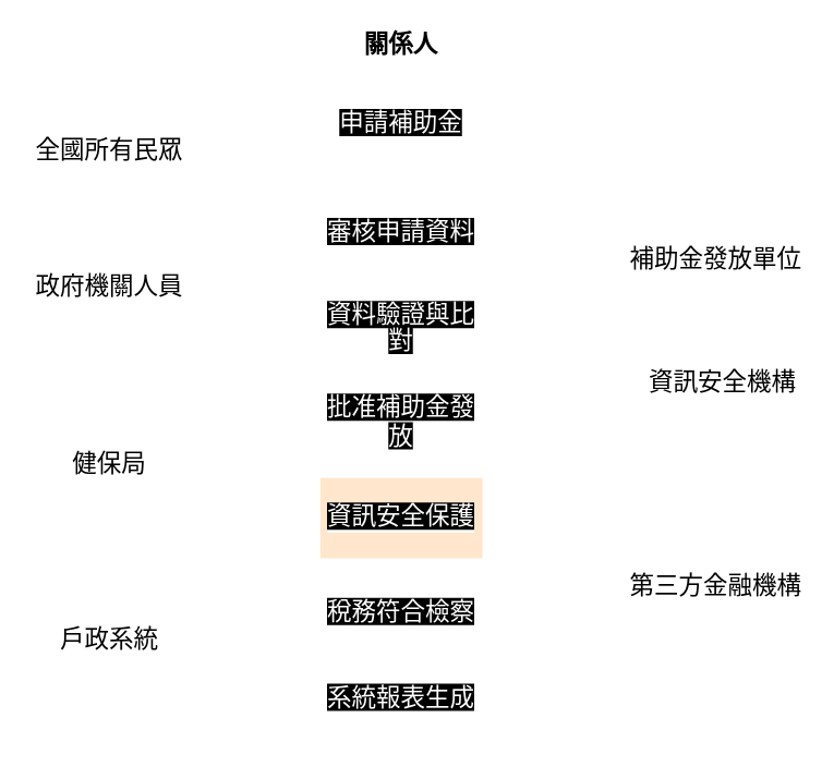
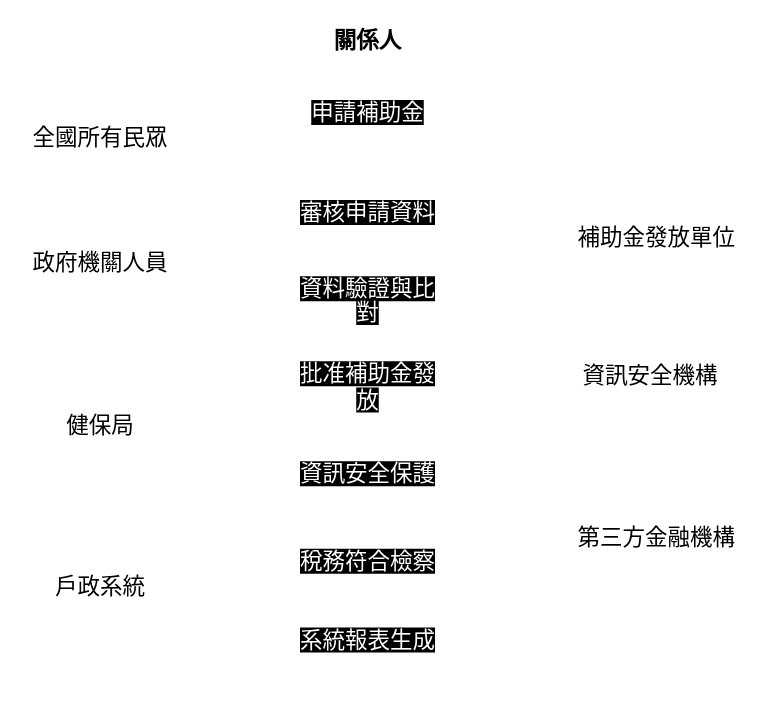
  <mxCell id="0" />
  <mxCell id="1" parent="0" />
  <mxCell id="2" value="關係人" style="swimlane;whiteSpace=wrap;html=1;fontSize=18;strokeColor=#FFFFFF;fontColor=#000000;labelBackgroundColor=#FFFFFF;" vertex="1" parent="1"><mxGeometry x="194" y="20" width="200" height="530" as="geometry" /></mxCell>
  <mxCell id="3" value="&lt;div style=&quot;line-height: 19px;&quot;&gt;&lt;font color=&quot;#ffffff&quot; style=&quot;font-size: 18px; background-color: rgb(0, 0, 0);&quot;&gt;申請補助金&lt;/font&gt;&lt;/div&gt;" style="whiteSpace=wrap;html=1;fontSize=18;strokeColor=#FFFFFF;labelBackgroundColor=#FFFFFF;fontColor=#000000;" vertex="1" parent="2"><mxGeometry x="40" y="40" width="120" height="60" as="geometry" /></mxCell>
  <mxCell id="4" value="&lt;div style=&quot;line-height: 19px;&quot;&gt;&lt;span style=&quot;background-color: rgb(0, 0, 0);&quot;&gt;&lt;font color=&quot;#ffffff&quot;&gt;審核申請資料&lt;/font&gt;&lt;/span&gt;&lt;/div&gt;" style="whiteSpace=wrap;html=1;fontSize=18;strokeColor=#FFFFFF;fontColor=#000000;labelBackgroundColor=#FFFFFF;" vertex="1" parent="2"><mxGeometry x="40" y="120" width="120" height="60" as="geometry" /></mxCell>
  <mxCell id="5" value="&lt;div style=&quot;font-family: Consolas, &amp;quot;Courier New&amp;quot;, monospace; font-size: 14px; line-height: 19px;&quot;&gt;&lt;span style=&quot;font-family: Helvetica; font-size: 18px; background-color: rgb(0, 0, 0);&quot;&gt;&lt;font color=&quot;#ffffff&quot;&gt;批准補助金發放&lt;/font&gt;&lt;/span&gt;&lt;br&gt;&lt;/div&gt;" style="whiteSpace=wrap;html=1;fontSize=18;strokeColor=#FFFFFF;fontColor=#000000;labelBackgroundColor=#FFFFFF;" vertex="1" parent="2"><mxGeometry x="40" y="260" width="120" height="60" as="geometry" /></mxCell>
- <mxCell id="6" value="&lt;div style=&quot;font-family: Consolas, &amp;quot;Courier New&amp;quot;, monospace; font-size: 14px; line-height: 19px;&quot;&gt;&lt;span style=&quot;font-family: Helvetica; font-size: 18px; background-color: rgb(0, 0, 0);&quot;&gt;&lt;font color=&quot;#ffffff&quot;&gt;資訊安全保護&lt;/font&gt;&lt;/span&gt;&lt;br&gt;&lt;/div&gt;" style="whiteSpace=wrap;html=1;fontSize=18;strokeColor=#FFFFFF;fontColor=#000000;labelBackgroundColor=#FFFFFF;fillColor=#ffe6cc;" vertex="1" parent="2"><mxGeometry x="40" y="330" width="120" height="60" as="geometry" /></mxCell>
+ <mxCell id="6" value="&lt;div style=&quot;font-family: Consolas, &amp;quot;Courier New&amp;quot;, monospace; font-size: 14px; line-height: 19px;&quot;&gt;&lt;span style=&quot;font-family: Helvetica; font-size: 18px; background-color: rgb(0, 0, 0);&quot;&gt;&lt;font color=&quot;#ffffff&quot;&gt;資訊安全保護&lt;/font&gt;&lt;/span&gt;&lt;br&gt;&lt;/div&gt;" style="whiteSpace=wrap;html=1;fontSize=18;strokeColor=#FFFFFF;fontColor=#000000;labelBackgroundColor=#FFFFFF;" vertex="1" parent="2"><mxGeometry x="40" y="330" width="120" height="60" as="geometry" /></mxCell>
  <mxCell id="7" value="&lt;div style=&quot;font-family: Consolas, &amp;quot;Courier New&amp;quot;, monospace; font-size: 14px; line-height: 19px;&quot;&gt;&lt;span style=&quot;font-family: Helvetica; font-size: 18px; background-color: rgb(0, 0, 0);&quot;&gt;&lt;font color=&quot;#ffffff&quot;&gt;稅務符合檢察&lt;/font&gt;&lt;/span&gt;&lt;br&gt;&lt;/div&gt;" style="whiteSpace=wrap;html=1;fontSize=18;strokeColor=#FFFFFF;fontColor=#000000;labelBackgroundColor=#FFFFFF;" vertex="1" parent="2"><mxGeometry x="40" y="400" width="120" height="60" as="geometry" /></mxCell>
  <mxCell id="8" value="&lt;div style=&quot;font-family: Consolas, &amp;quot;Courier New&amp;quot;, monospace; font-size: 14px; line-height: 19px;&quot;&gt;&lt;span style=&quot;font-family: Helvetica; font-size: 18px; background-color: rgb(0, 0, 0);&quot;&gt;&lt;font color=&quot;#ffffff&quot;&gt;系統報表生成&lt;/font&gt;&lt;/span&gt;&lt;br&gt;&lt;/div&gt;" style="whiteSpace=wrap;html=1;fontSize=18;strokeColor=#FFFFFF;fontColor=#000000;labelBackgroundColor=#FFFFFF;" vertex="1" parent="2"><mxGeometry x="40" y="470" width="120" height="45" as="geometry" /></mxCell>
  <mxCell id="9" value="&lt;div style=&quot;line-height: 19px;&quot;&gt;&lt;span style=&quot;background-color: rgb(0, 0, 0);&quot;&gt;&lt;font color=&quot;#ffffff&quot;&gt;資料驗證與比對&lt;/font&gt;&lt;/span&gt;&lt;/div&gt;" style="whiteSpace=wrap;html=1;fontSize=18;strokeColor=#FFFFFF;fontColor=#000000;labelBackgroundColor=#FFFFFF;" vertex="1" parent="2"><mxGeometry x="40" y="190" width="120" height="60" as="geometry" /></mxCell>
  <mxCell id="10" style="edgeStyle=none;html=1;exitX=1;exitY=0.5;exitDx=0;exitDy=0;entryX=0;entryY=0.5;entryDx=0;entryDy=0;fontSize=18;strokeColor=#FFFFFF;fontColor=#000000;labelBackgroundColor=#FFFFFF;" edge="1" parent="1" source="11" target="3"><mxGeometry relative="1" as="geometry" /></mxCell>
  <mxCell id="11" value="全國所有民眾" style="rounded=0;whiteSpace=wrap;html=1;fontSize=18;strokeColor=#FFFFFF;fontColor=#000000;labelBackgroundColor=#FFFFFF;fillStyle=auto;" vertex="1" parent="1"><mxGeometry x="20" y="80" width="120" height="60" as="geometry" /></mxCell>
  <mxCell id="12" style="edgeStyle=none;html=1;exitX=1;exitY=0.5;exitDx=0;exitDy=0;entryX=0;entryY=0.5;entryDx=0;entryDy=0;fontSize=18;strokeColor=#FFFFFF;fontColor=#000000;labelBackgroundColor=#FFFFFF;" edge="1" parent="1" source="14" target="4"><mxGeometry relative="1" as="geometry" /></mxCell>
  <mxCell id="13" style="edgeStyle=none;html=1;exitX=1;exitY=0.5;exitDx=0;exitDy=0;entryX=0;entryY=0.5;entryDx=0;entryDy=0;labelBackgroundColor=#FFFFFF;strokeColor=#FFFFFF;fontSize=18;fontColor=#FFFFFF;" edge="1" parent="1" source="14" target="8"><mxGeometry relative="1" as="geometry" /></mxCell>
  <mxCell id="14" value="政府機關人員" style="rounded=0;whiteSpace=wrap;html=1;fontSize=18;strokeColor=#FFFFFF;fontColor=#000000;labelBackgroundColor=#FFFFFF;" vertex="1" parent="1"><mxGeometry x="20" y="180" width="120" height="60" as="geometry" /></mxCell>
  <mxCell id="15" style="edgeStyle=none;html=1;exitX=1;exitY=0.5;exitDx=0;exitDy=0;entryX=0;entryY=0.5;entryDx=0;entryDy=0;fontSize=18;strokeColor=#FFFFFF;fontColor=#000000;labelBackgroundColor=#FFFFFF;" edge="1" parent="1" source="16" target="4"><mxGeometry relative="1" as="geometry" /></mxCell>
  <mxCell id="16" value="&lt;div style=&quot;line-height: 19px;&quot;&gt;&lt;span style=&quot;&quot;&gt;健保局&lt;/span&gt;&lt;/div&gt;" style="rounded=0;whiteSpace=wrap;html=1;fontSize=18;strokeColor=#FFFFFF;fontColor=#000000;labelBackgroundColor=#FFFFFF;" vertex="1" parent="1"><mxGeometry x="20" y="310" width="120" height="60" as="geometry" /></mxCell>
  <mxCell id="17" style="edgeStyle=none;html=1;exitX=1;exitY=0.5;exitDx=0;exitDy=0;entryX=0;entryY=0.5;entryDx=0;entryDy=0;fontSize=18;strokeColor=#FFFFFF;fontColor=#000000;labelBackgroundColor=#FFFFFF;dashed=1;" edge="1" parent="1" source="19" target="9"><mxGeometry relative="1" as="geometry" /></mxCell>
  <mxCell id="18" style="edgeStyle=none;html=1;exitX=1;exitY=0.25;exitDx=0;exitDy=0;entryX=0;entryY=0.25;entryDx=0;entryDy=0;fontSize=18;strokeColor=#FFFFFF;fontColor=#000000;labelBackgroundColor=#FFFFFF;" edge="1" parent="1" source="19" target="4"><mxGeometry relative="1" as="geometry" /></mxCell>
  <mxCell id="19" value="&lt;div style=&quot;font-family: Consolas, &amp;quot;Courier New&amp;quot;, monospace; font-size: 14px; line-height: 19px;&quot;&gt;&lt;span style=&quot;font-family: Helvetica; font-size: 18px;&quot;&gt;戶政系統&lt;/span&gt;&lt;br&gt;&lt;/div&gt;" style="rounded=0;whiteSpace=wrap;html=1;fontSize=18;strokeColor=#FFFFFF;fontColor=#000000;labelBackgroundColor=#FFFFFF;" vertex="1" parent="1"><mxGeometry x="20" y="440" width="120" height="60" as="geometry" /></mxCell>
  <mxCell id="20" style="edgeStyle=none;html=1;exitX=0;exitY=0.5;exitDx=0;exitDy=0;entryX=1;entryY=0.5;entryDx=0;entryDy=0;fontSize=18;strokeColor=#FFFFFF;fontColor=#000000;labelBackgroundColor=#FFFFFF;" edge="1" parent="1" source="21" target="5"><mxGeometry relative="1" as="geometry" /></mxCell>
  <mxCell id="21" value="第三方金融機構" style="rounded=0;whiteSpace=wrap;html=1;fontSize=18;strokeColor=#FFFFFF;fontColor=#000000;labelBackgroundColor=#FFFFFF;" vertex="1" parent="1"><mxGeometry x="460" y="400" width="130" height="60" as="geometry" /></mxCell>
  <mxCell id="22" style="edgeStyle=none;html=1;exitX=0;exitY=0.5;exitDx=0;exitDy=0;entryX=1;entryY=0.5;entryDx=0;entryDy=0;fontSize=18;strokeColor=#FFFFFF;fontColor=#000000;labelBackgroundColor=#FFFFFF;" edge="1" parent="1" source="24" target="6"><mxGeometry relative="1" as="geometry" /></mxCell>
  <mxCell id="23" style="edgeStyle=none;html=1;exitX=0;exitY=0.5;exitDx=0;exitDy=0;entryX=1;entryY=0.5;entryDx=0;entryDy=0;fontSize=18;strokeColor=#FFFFFF;fontColor=#000000;labelBackgroundColor=#FFFFFF;" edge="1" parent="1" source="24" target="9"><mxGeometry relative="1" as="geometry" /></mxCell>
- <mxCell id="24" value="資訊安全機構" style="rounded=0;whiteSpace=wrap;html=1;fontSize=18;strokeColor=#FFFFFF;fontColor=#000000;labelBackgroundColor=#FFFFFF;" vertex="1" parent="1"><mxGeometry x="470" y="250" width="120" height="60" as="geometry" /></mxCell>
+ <mxCell id="24" value="資訊安全機構" style="rounded=0;whiteSpace=wrap;html=1;fontSize=18;strokeColor=#FFFFFF;fontColor=#000000;labelBackgroundColor=#FFFFFF;" vertex="1" parent="1"><mxGeometry x="460" y="270" width="120" height="60" as="geometry" /></mxCell>
  <mxCell id="25" style="edgeStyle=none;html=1;exitX=0;exitY=0.5;exitDx=0;exitDy=0;entryX=1;entryY=0.5;entryDx=0;entryDy=0;fontSize=18;strokeColor=#FFFFFF;fontColor=#000000;labelBackgroundColor=#FFFFFF;" edge="1" parent="1" source="27" target="4"><mxGeometry relative="1" as="geometry" /></mxCell>
  <mxCell id="26" style="edgeStyle=none;html=1;exitX=0;exitY=0.5;exitDx=0;exitDy=0;entryX=1;entryY=0.5;entryDx=0;entryDy=0;fontSize=18;strokeColor=#FFFFFF;fontColor=#000000;labelBackgroundColor=#FFFFFF;" edge="1" parent="1" source="27" target="5"><mxGeometry relative="1" as="geometry" /></mxCell>
  <mxCell id="27" value="補助金發放單位" style="rounded=0;whiteSpace=wrap;html=1;fontSize=18;strokeColor=#FFFFFF;fontColor=#000000;labelBackgroundColor=#FFFFFF;" vertex="1" parent="1"><mxGeometry x="460" y="160" width="130" height="60" as="geometry" /></mxCell>
